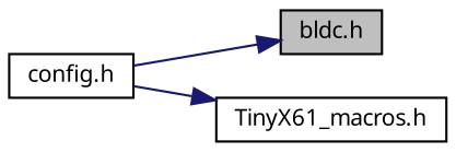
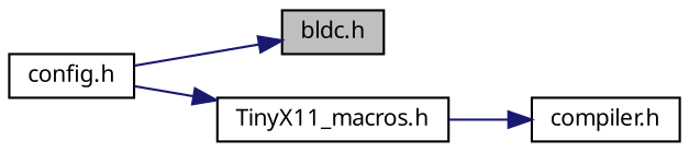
  digraph {
    rankdir=LR
    node [color=black fillcolor=white fontname="FreeSans.ttf" fontsize=10 shape=record style=filled]
    edge [color=midnightblue fontname="FreeSans.ttf" fontsize=10 labelfontname="FreeSans.ttf" labelfontsize=10 style=solid]
    n1 [fillcolor=grey75 fontcolor=black height=0.2 label="bldc.h" width=0.4]
    n2 [height=0.2 label="config.h" width=0.4]
-   n3 [height=0.2 label="TinyX61_macros.h" width=0.4]
+   n3 [height=0.2 label="TinyX11_macros.h" width=0.4]
+   n4 [height=0.2 label="compiler.h" width=0.4]
    n2 -> n1
    n2 -> n3
+   n3 -> n4
  }
